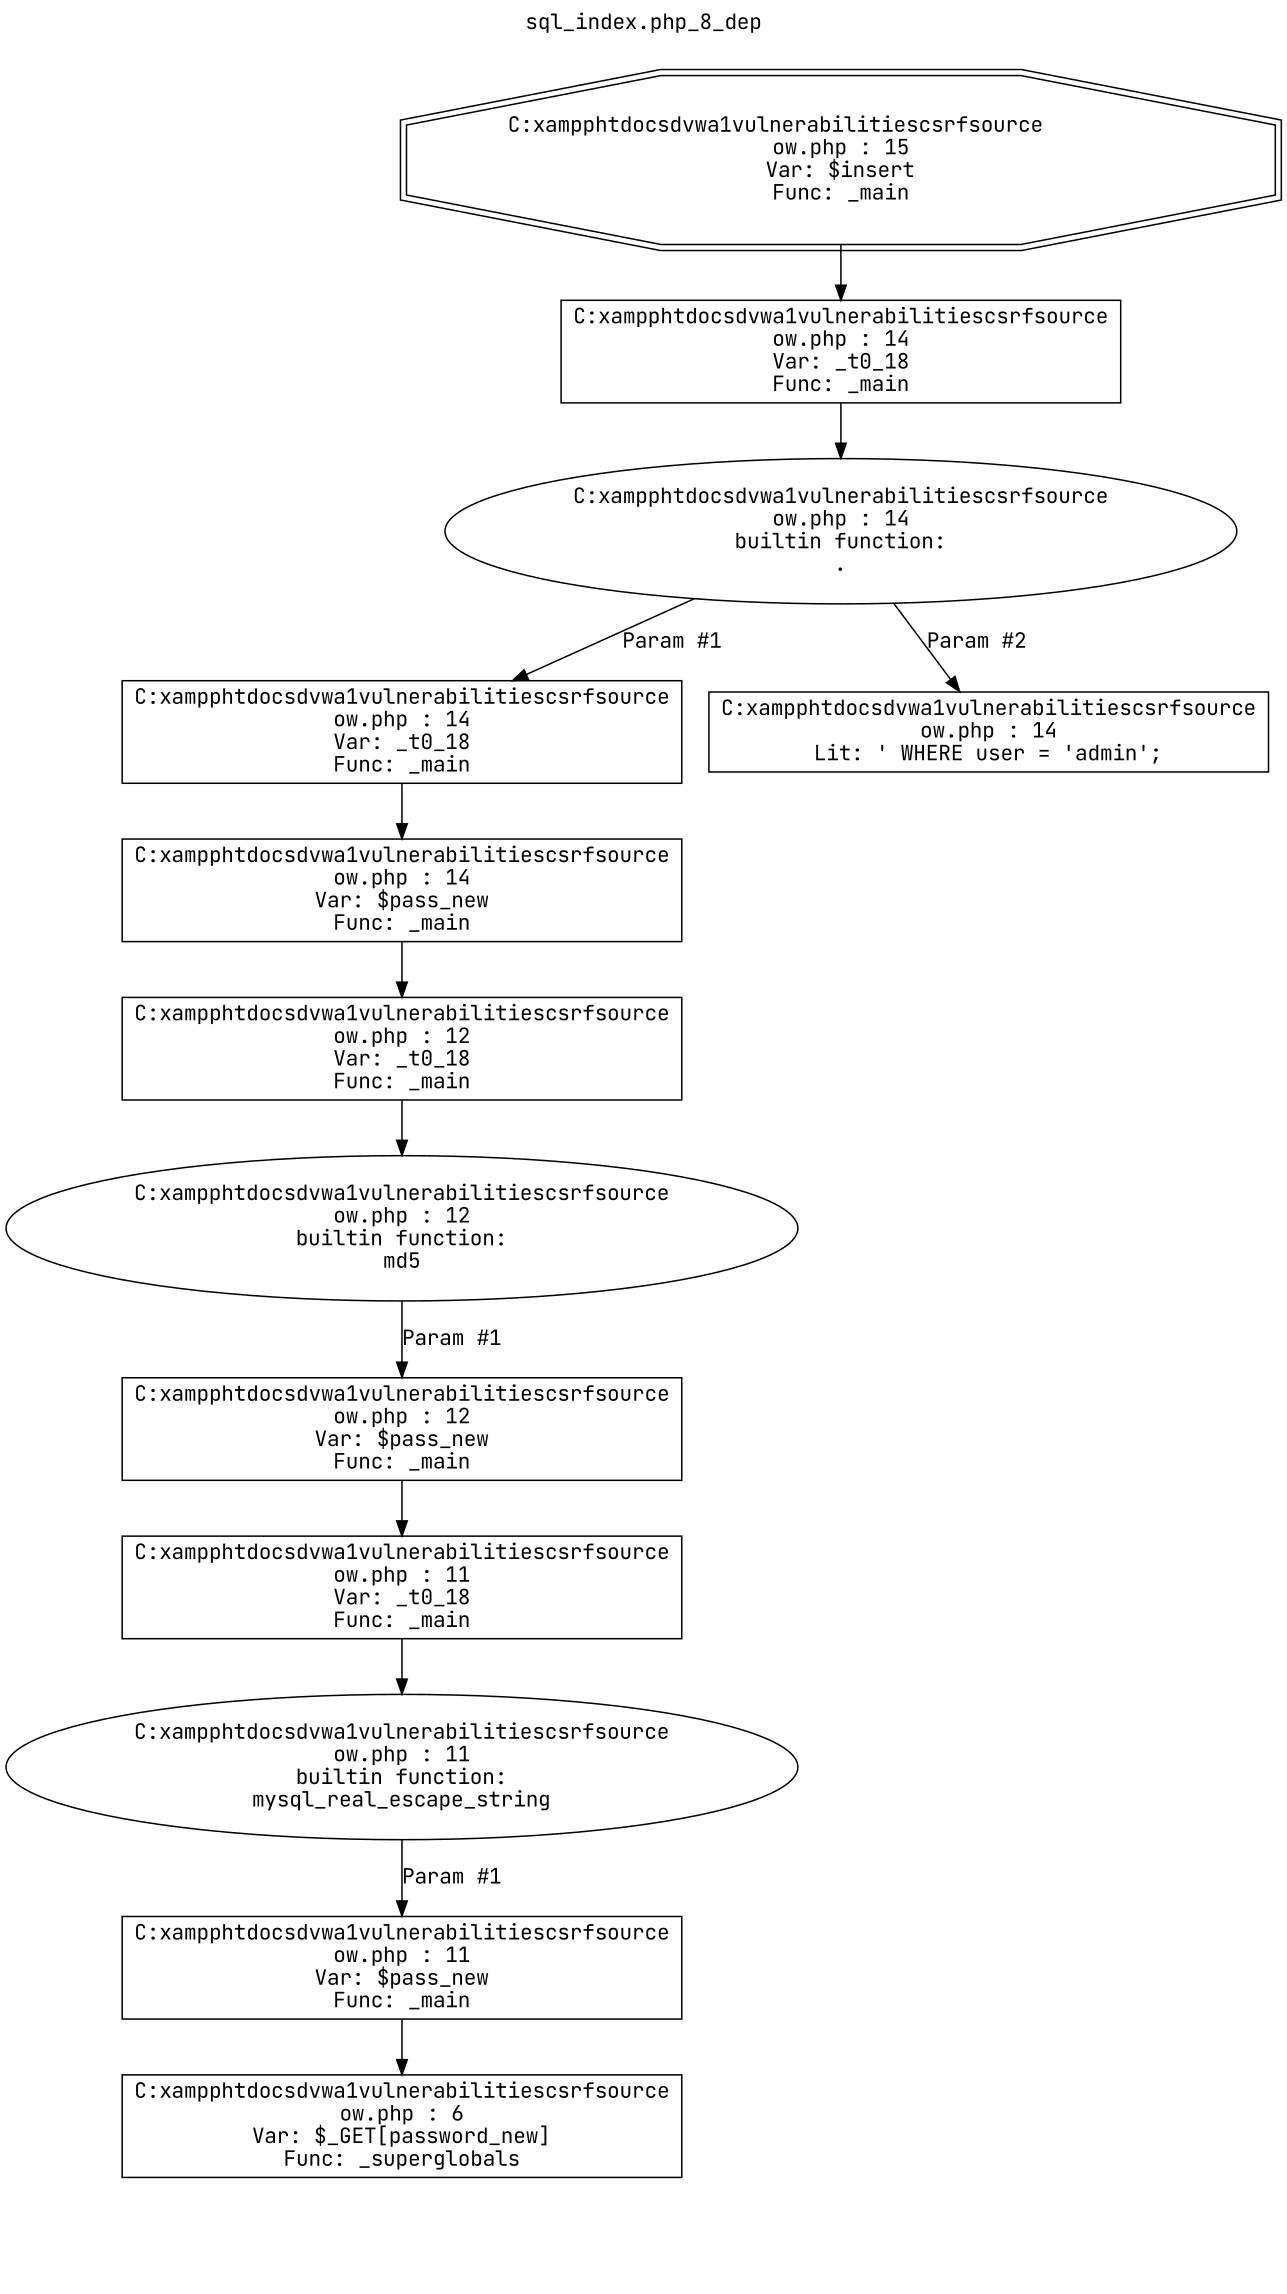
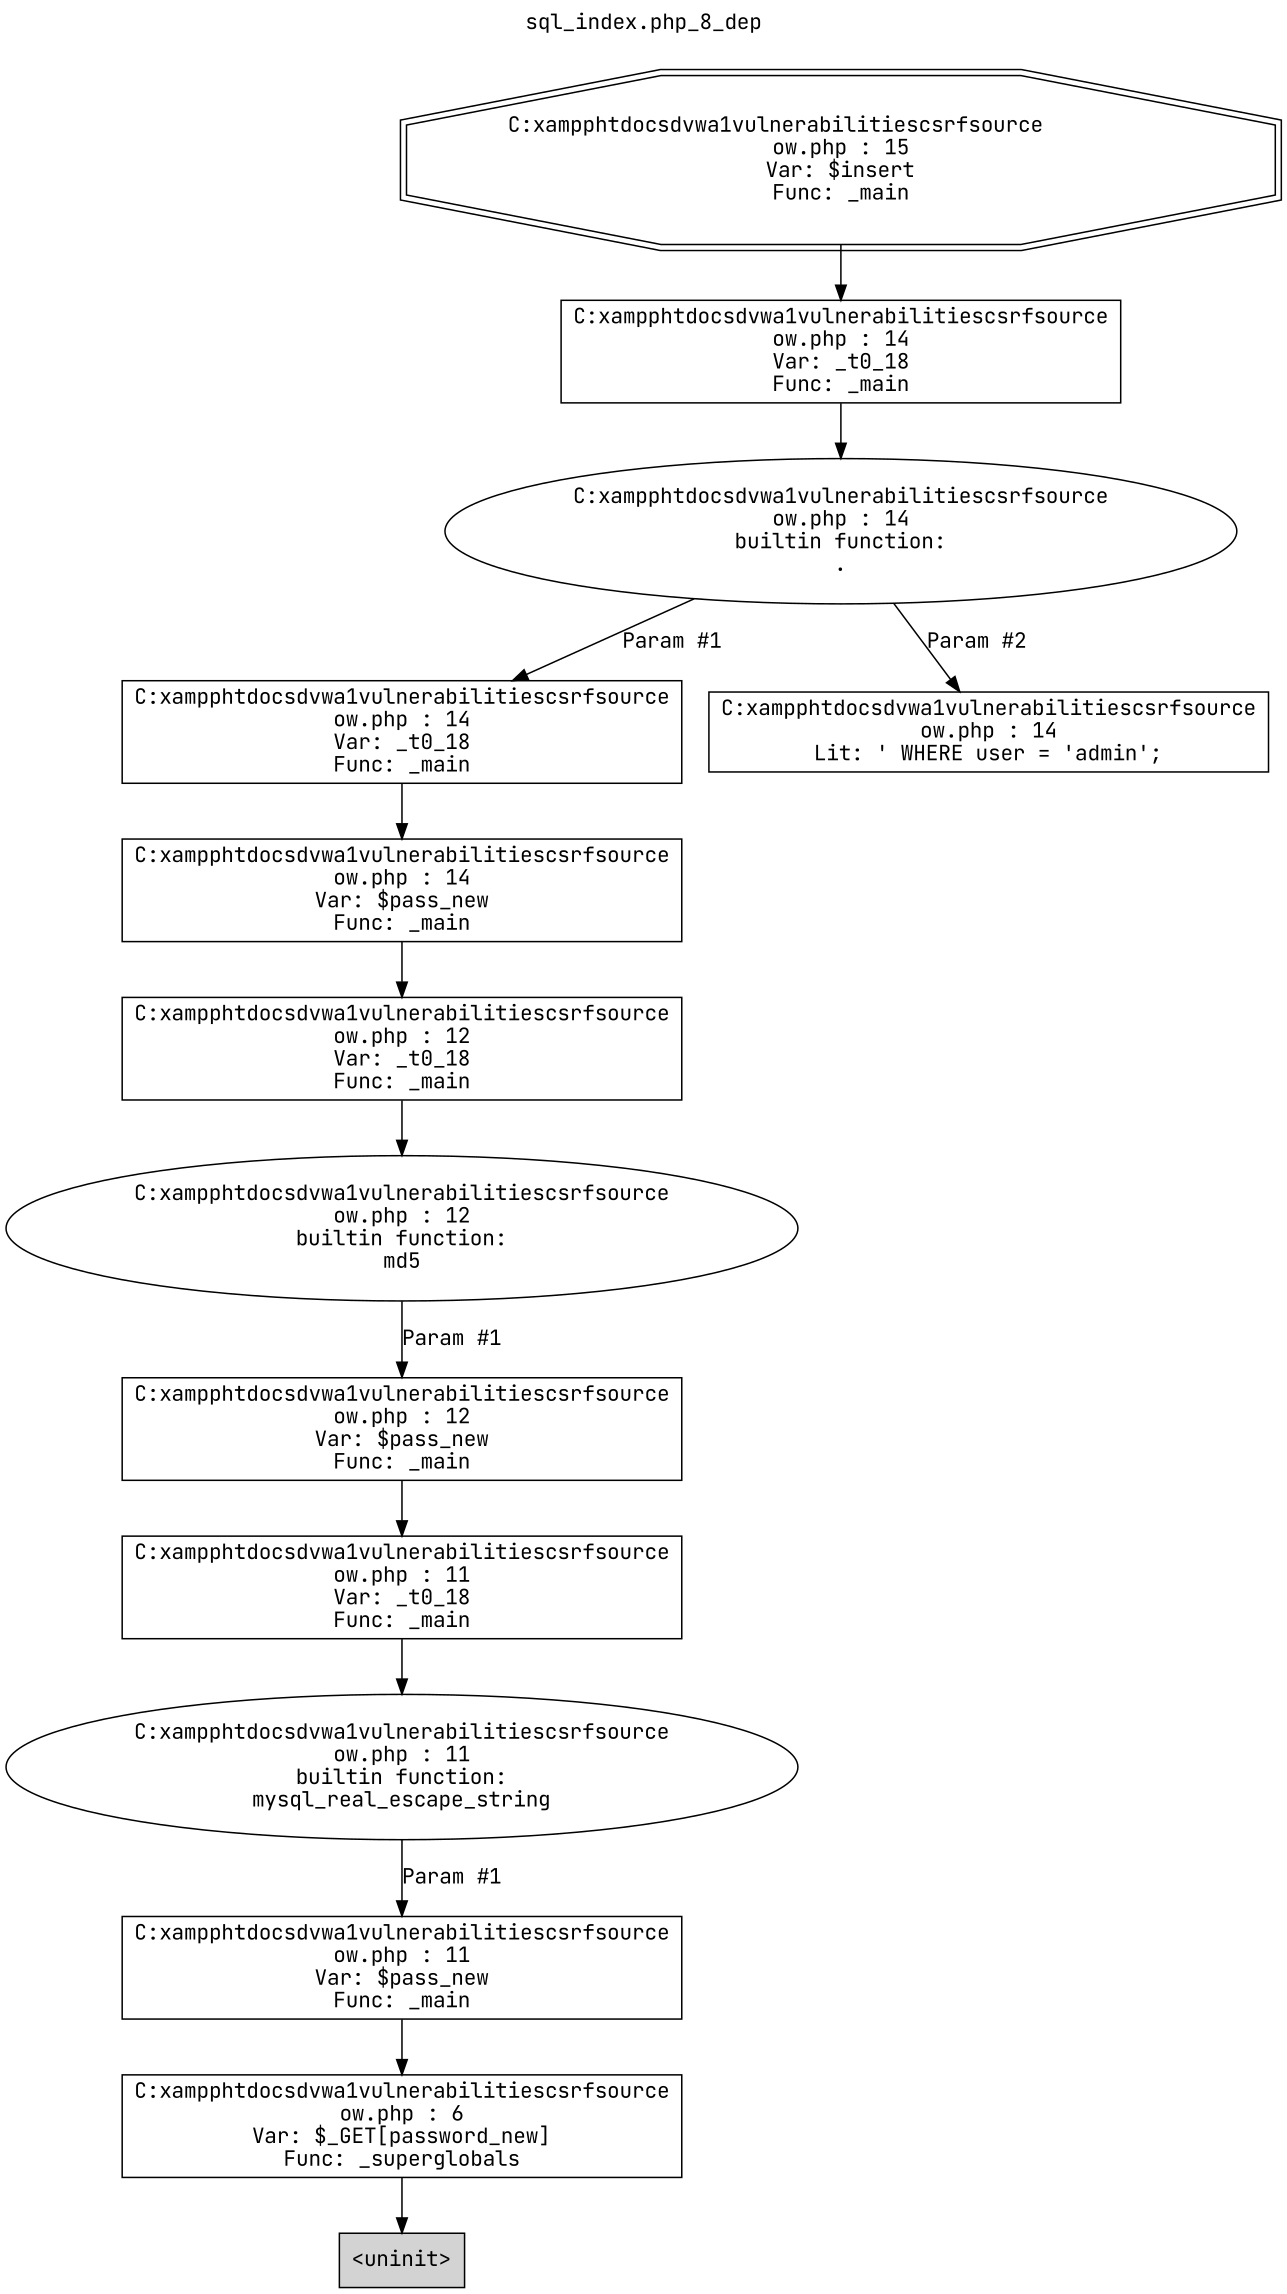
  digraph {
    label="sql_index.php_8_dep"
    labelloc=t
    fontname="JetBrains Mono"
    node [shape=box fontname="JetBrains Mono"]
    edge [fontname="JetBrains Mono"]
    n1 [label="C:\xampp\htdocs\dvwa1\vulnerabilities\csrf\source\low.php : 15\nVar: $insert\nFunc: _main\n" shape=doubleoctagon]
    n2 [label="C:\xampp\htdocs\dvwa1\vulnerabilities\csrf\source\low.php : 14\nVar: _t0_18\nFunc: _main\n"]
    n3 [label="C:\xampp\htdocs\dvwa1\vulnerabilities\csrf\source\low.php : 14\nbuiltin function:\n.\n" shape=ellipse]
    n4 [label="C:\xampp\htdocs\dvwa1\vulnerabilities\csrf\source\low.php : 14\nVar: _t0_18\nFunc: _main\n"]
    n5 [label="C:\xampp\htdocs\dvwa1\vulnerabilities\csrf\source\low.php : 14\nLit: ' WHERE user = 'admin';\n"]
    n6 [label="C:\xampp\htdocs\dvwa1\vulnerabilities\csrf\source\low.php : 14\nVar: $pass_new\nFunc: _main\n"]
    n7 [label="C:\xampp\htdocs\dvwa1\vulnerabilities\csrf\source\low.php : 12\nVar: _t0_18\nFunc: _main\n"]
    n8 [label="C:\xampp\htdocs\dvwa1\vulnerabilities\csrf\source\low.php : 12\nbuiltin function:\nmd5\n" shape=ellipse]
    n9 [label="C:\xampp\htdocs\dvwa1\vulnerabilities\csrf\source\low.php : 12\nVar: $pass_new\nFunc: _main\n"]
    n10 [label="C:\xampp\htdocs\dvwa1\vulnerabilities\csrf\source\low.php : 11\nVar: _t0_18\nFunc: _main\n"]
    n11 [label="C:\xampp\htdocs\dvwa1\vulnerabilities\csrf\source\low.php : 11\nbuiltin function:\nmysql_real_escape_string\n" shape=ellipse]
    n12 [label="C:\xampp\htdocs\dvwa1\vulnerabilities\csrf\source\low.php : 11\nVar: $pass_new\nFunc: _main\n"]
    n13 [label="C:\xampp\htdocs\dvwa1\vulnerabilities\csrf\source\low.php : 6\nVar: $_GET[password_new]\nFunc: _superglobals\n"]
+   n14 [label="<uninit>" style=filled]
    n1 -> n2
    n2 -> n3
    n3 -> n4 [label="Param #1"]
    n3 -> n5 [label="Param #2"]
    n4 -> n6
    n6 -> n7
    n7 -> n8
    n8 -> n9 [label="Param #1"]
    n9 -> n10
    n10 -> n11
    n11 -> n12 [label="Param #1"]
    n12 -> n13
+   n13 -> n14
  }
